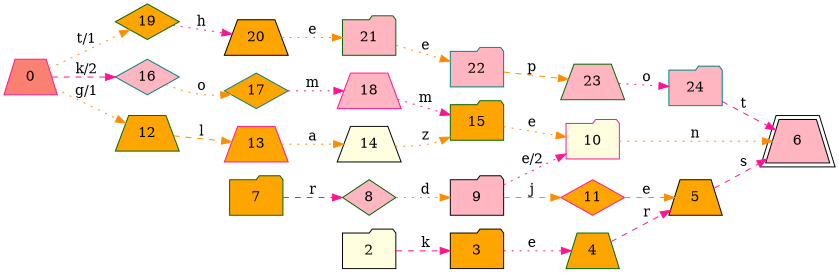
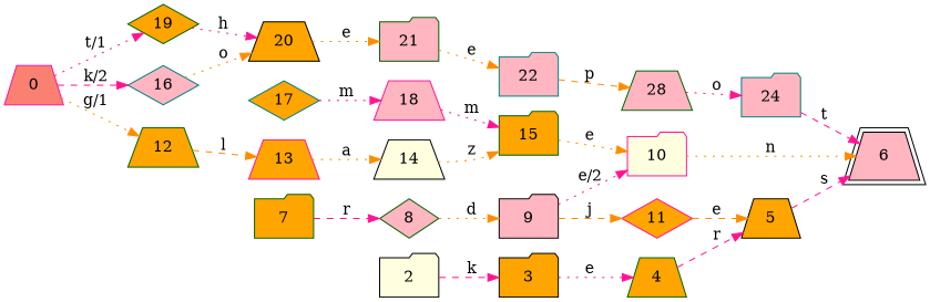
  digraph {
    labeljust=l
    labelloc=l
    rankdir=LR
    node [color=darkgreen fillcolor=orange shape=trapezium style=filled]
    edge [color=darkorange style=dotted]
    0 [color=deeppink fillcolor=salmon]
    12
    16 [color=teal fillcolor=lightpink shape=diamond]
    19 [shape=diamond]
    13 [color=deeppink]
    17 [color=teal shape=diamond]
    20 [color=black]
    2 [color=black fillcolor=lightyellow shape=folder]
    3 [color=black shape=folder]
    7 [shape=folder]
    8 [fillcolor=lightpink shape=diamond]
    4
    5 [color=black]
    6 [color=black fillcolor=lightpink peripheries=2]
    9 [color=black fillcolor=lightpink shape=folder]
    10 [color=deeppink fillcolor=lightyellow shape=folder]
    11 [color=deeppink shape=diamond]
    14 [color=black fillcolor=lightyellow]
    15 [shape=folder]
    18 [color=deeppink fillcolor=lightpink]
    21 [fillcolor=lightpink shape=folder]
    22 [color=teal fillcolor=lightpink shape=folder]
-   23 [fillcolor=lightpink]
+   23 [fillcolor=lightpink label=28]
    24 [color=teal fillcolor=lightpink shape=folder]
    0 -> 12 [label="g/1"]
    0 -> 16 [color=deeppink label="k/2" style=dashed]
-   0 -> 19 [label="t/1"]
+   0 -> 19 [color=deeppink label="t/1"]
    12 -> 13 [label=l style=dashed]
-   16 -> 17 [label=o]
+   16 -> 20 [label=o]
    19 -> 20 [color=deeppink label=h]
    13 -> 14 [label=a]
    17 -> 18 [color=deeppink label=m]
    20 -> 21 [label=e]
    2 -> 3 [color=deeppink label=k style=dashed]
    3 -> 4 [color=deeppink label=e]
    7 -> 8 [color=deeppink label=r style=dashed]
    8 -> 9 [label=d]
    4 -> 5 [color=deeppink label=r style=dashed]
    5 -> 6 [color=deeppink label=s style=dashed]
    9 -> 10 [color=deeppink label="e/2"]
    9 -> 11 [label=j style=dashed]
    10 -> 6 [label=n]
    11 -> 5 [label=e style=dashed]
    14 -> 15 [label=z]
    15 -> 10 [label=e]
    18 -> 15 [color=deeppink label=m]
    21 -> 22 [label=e]
    22 -> 23 [label=p style=dashed]
    23 -> 24 [color=deeppink label=o]
    24 -> 6 [color=deeppink label=t style=dashed]
  }
